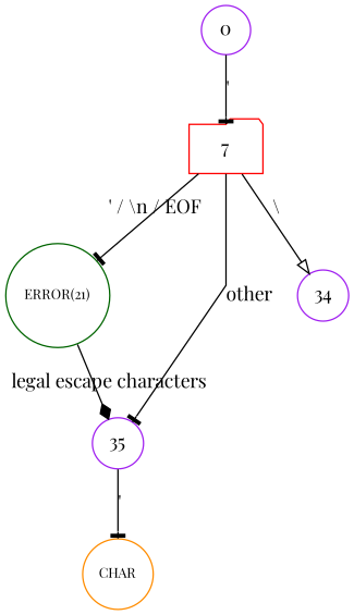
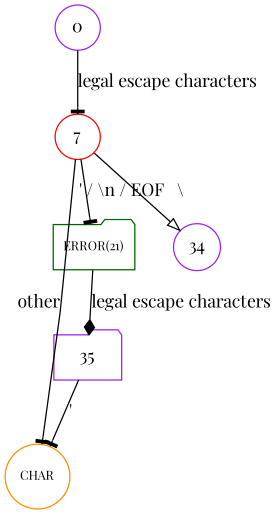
  digraph {
    fontname="Playfair Display"
    rankdir=TB
    splines=line
    node [color=purple fontname="Playfair Display" shape=circle]
    edge [arrowhead=tee fontname="Playfair Display"]
    CHAR [color=darkorange fontsize=10]
-   n2 [color=darkgreen fontsize=10 label="ERROR(21)"]
-   35
-   7 [color=red shape=folder]
+   n2 [color=darkgreen fontsize=10 label="ERROR(21)" shape=folder]
+   35 [shape=folder]
+   7 [color=red]
    0
    34
    n2 -> 35 [arrowhead=diamond label="legal escape characters"]
    35 -> CHAR [label="'"]
    7 -> n2 [label="' / \\n / EOF "]
-   7 -> 35 [label=other]
+   7 -> CHAR [label=other]
    7 -> 34 [arrowhead=onormal label="\\"]
-   0 -> 7 [label="'"]
+   0 -> 7 [label="legal escape characters"]
  }
